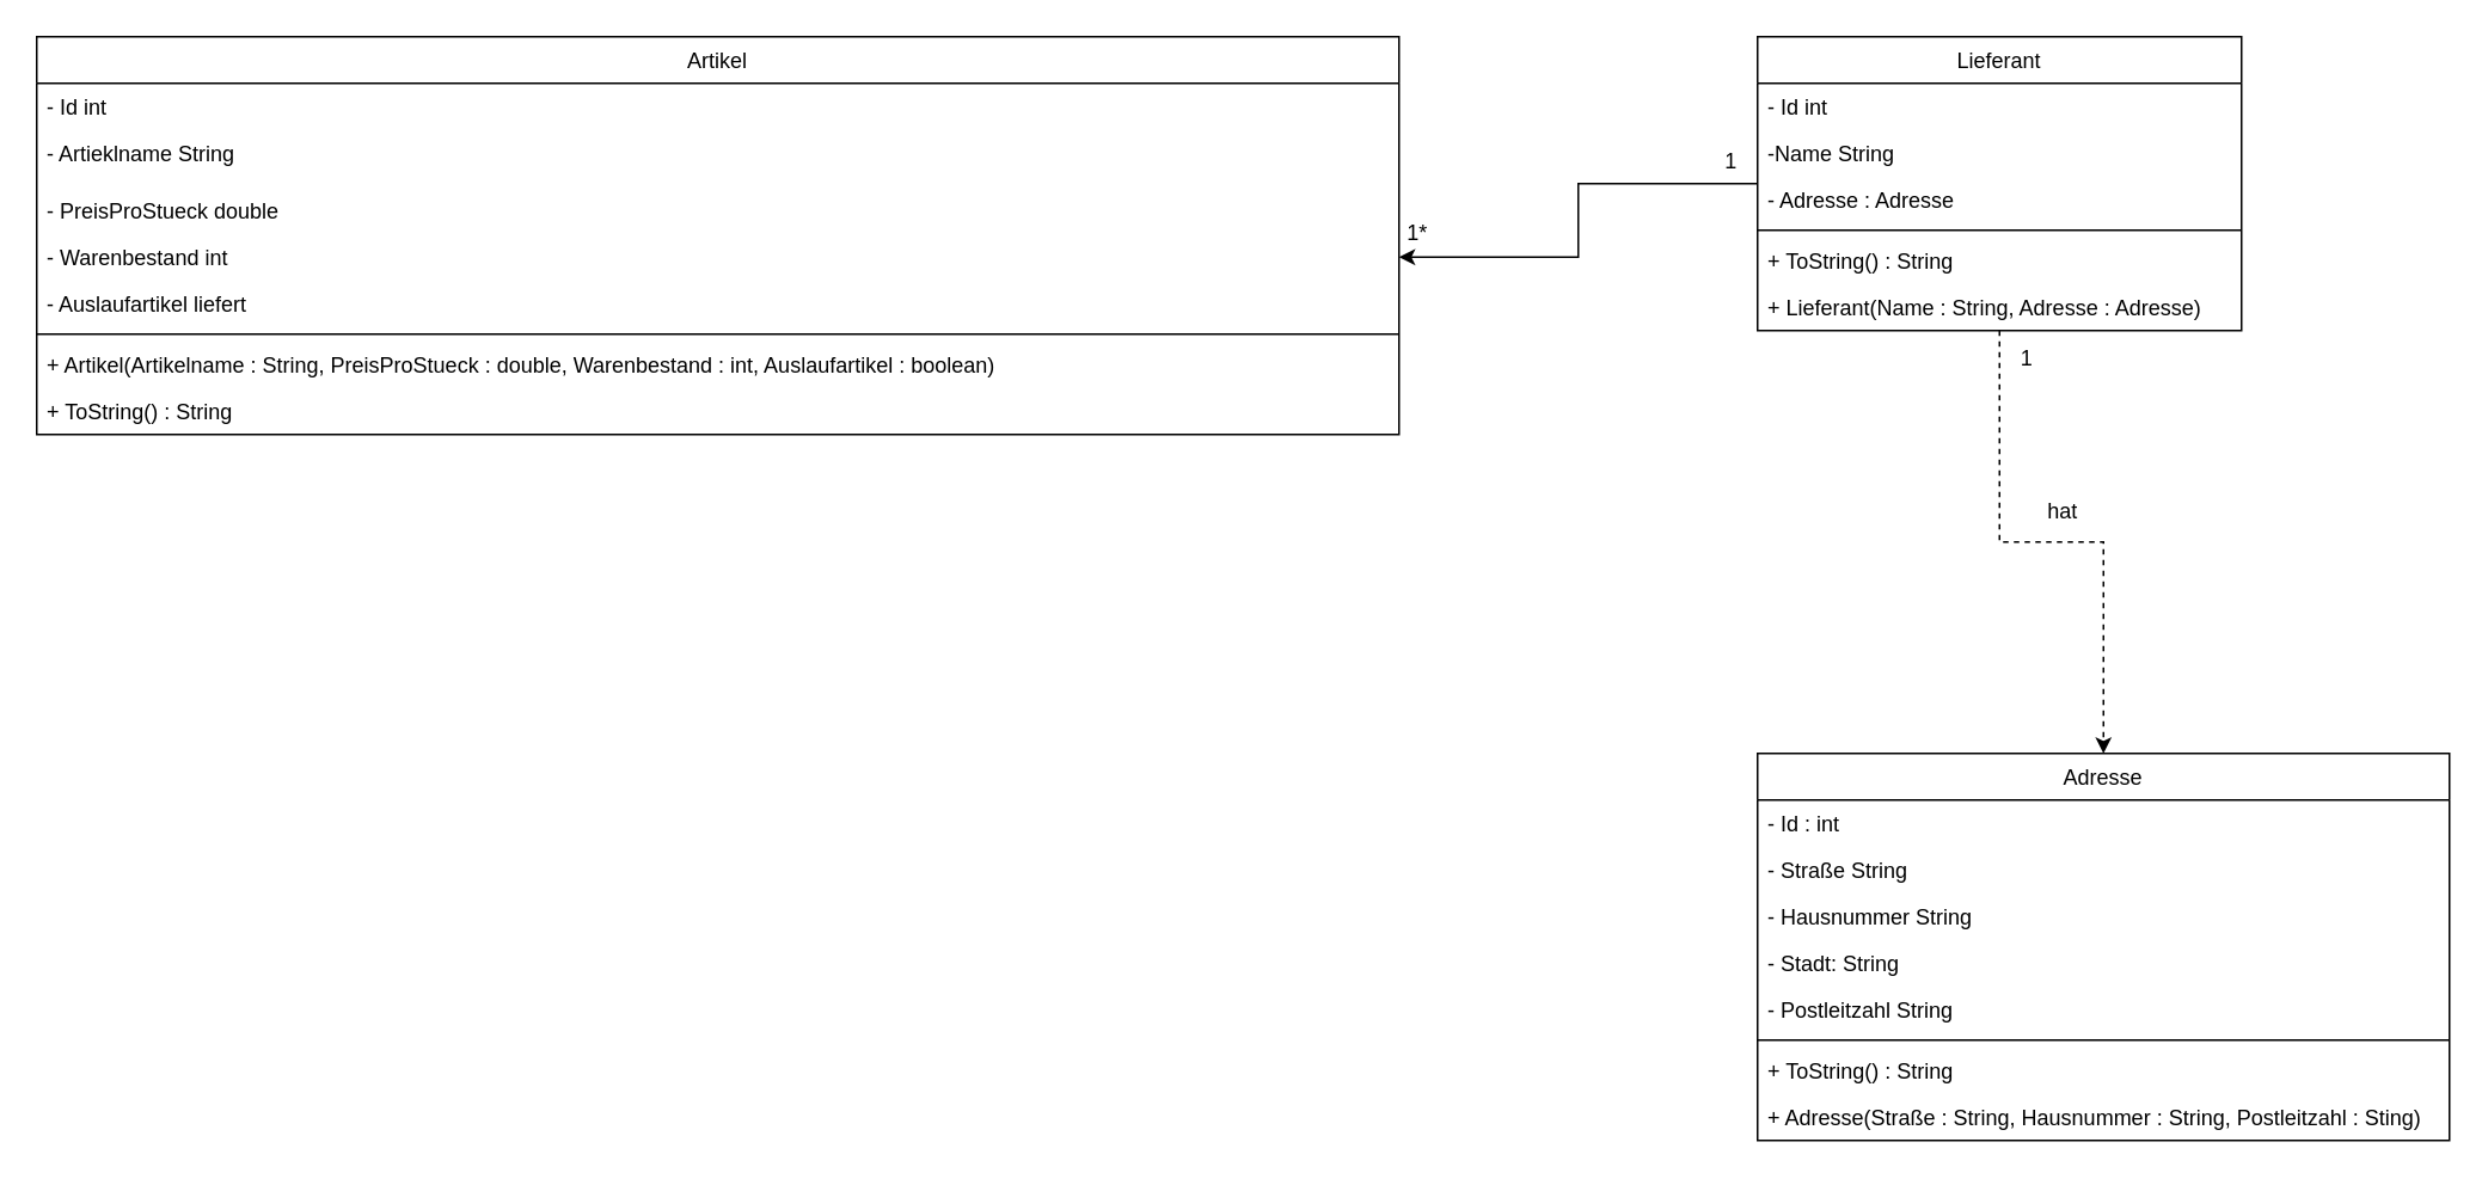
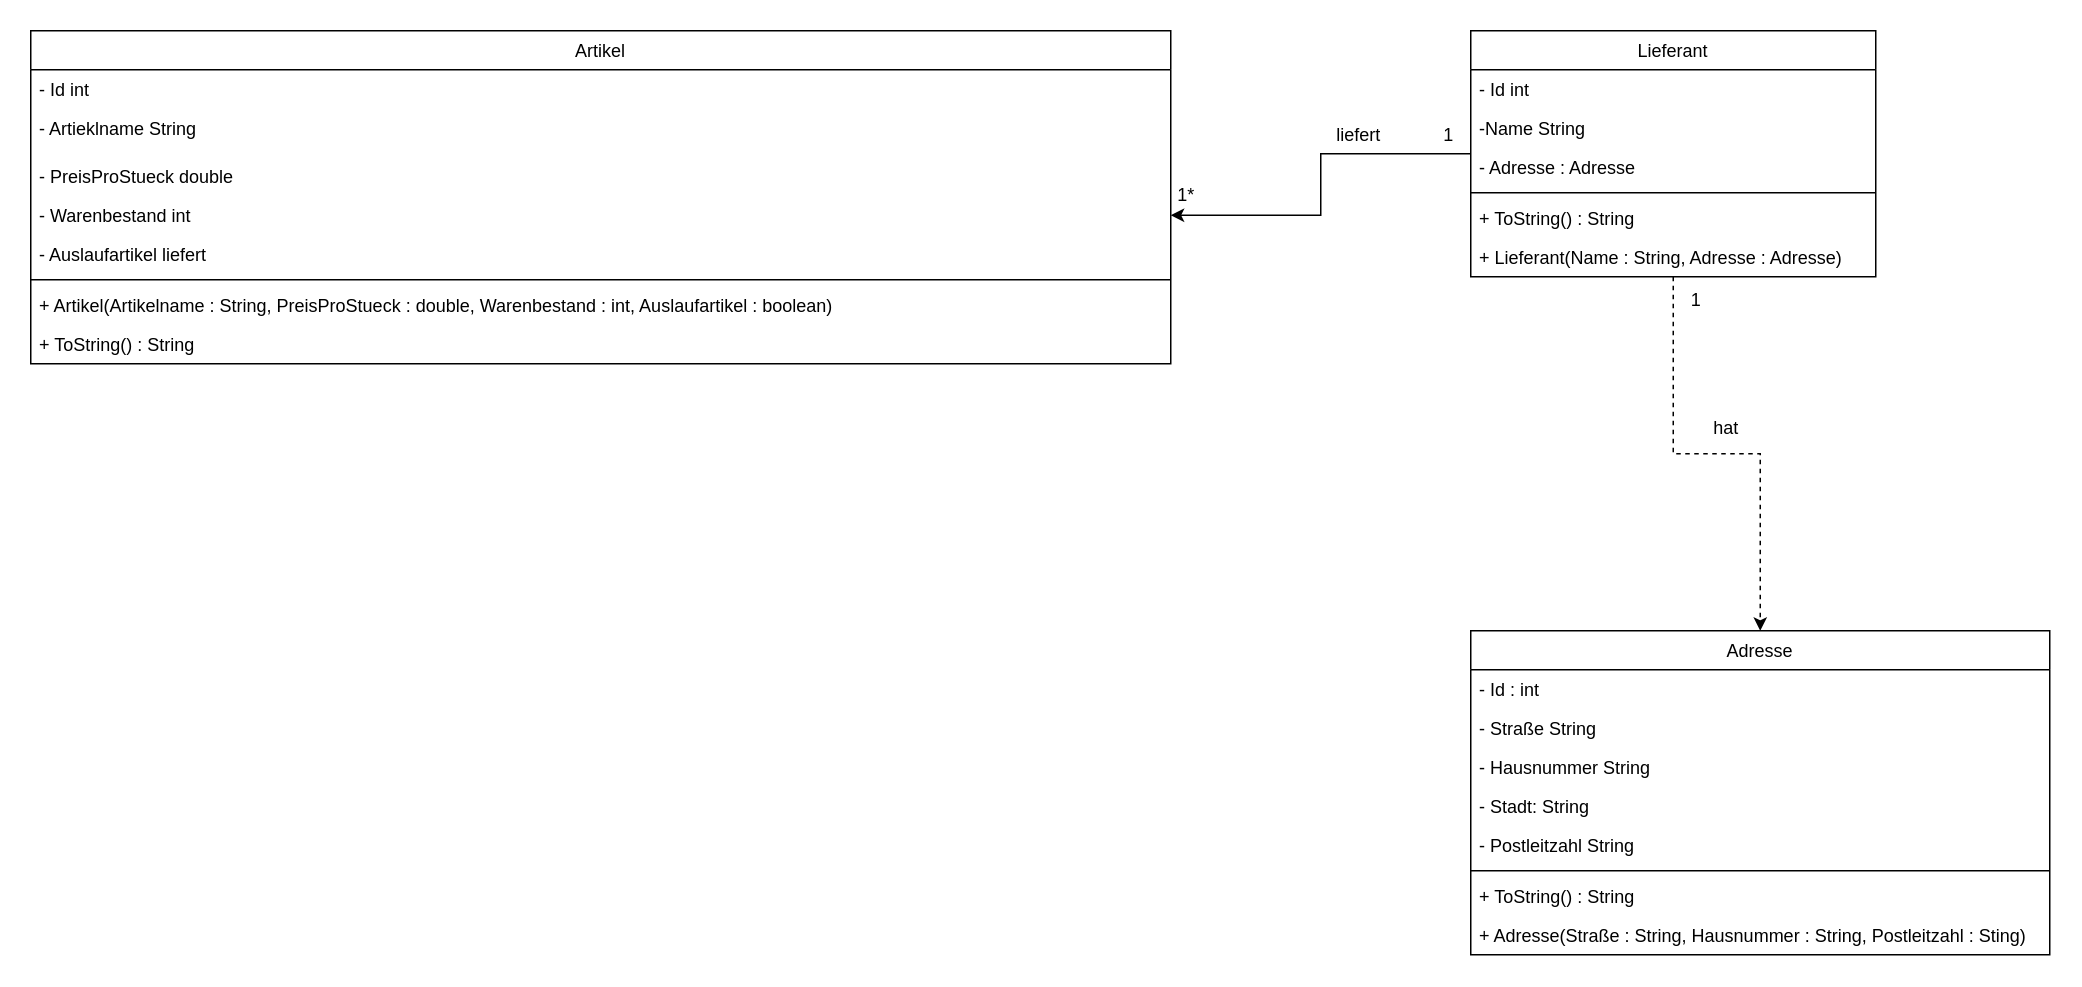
  <mxCell id="0" />
  <mxCell id="1" parent="0" />
  <mxCell id="2" value="Artikel" style="swimlane;fontStyle=0;childLayout=stackLayout;horizontal=1;startSize=26;fillColor=none;horizontalStack=0;resizeParent=1;resizeParentMax=0;resizeLast=0;collapsible=1;marginBottom=0;" vertex="1" parent="1"><mxGeometry x="20" y="20" width="760" height="222" as="geometry" /></mxCell>
  <mxCell id="3" value="- Id int" style="text;strokeColor=none;fillColor=none;align=left;verticalAlign=top;spacingLeft=4;spacingRight=4;overflow=hidden;rotatable=0;points=[[0,0.5],[1,0.5]];portConstraint=eastwest;" vertex="1" parent="2"><mxGeometry y="26" width="760" height="26" as="geometry" /></mxCell>
  <mxCell id="4" value="- Artieklname String" style="text;strokeColor=none;fillColor=none;align=left;verticalAlign=top;spacingLeft=4;spacingRight=4;overflow=hidden;rotatable=0;points=[[0,0.5],[1,0.5]];portConstraint=eastwest;" vertex="1" parent="2"><mxGeometry y="52" width="760" height="32" as="geometry" /></mxCell>
  <mxCell id="5" value="- PreisProStueck double" style="text;strokeColor=none;fillColor=none;align=left;verticalAlign=top;spacingLeft=4;spacingRight=4;overflow=hidden;rotatable=0;points=[[0,0.5],[1,0.5]];portConstraint=eastwest;" vertex="1" parent="2"><mxGeometry y="84" width="760" height="26" as="geometry" /></mxCell>
  <mxCell id="6" value="- Warenbestand int " style="text;strokeColor=none;fillColor=none;align=left;verticalAlign=top;spacingLeft=4;spacingRight=4;overflow=hidden;rotatable=0;points=[[0,0.5],[1,0.5]];portConstraint=eastwest;" vertex="1" parent="2"><mxGeometry y="110" width="760" height="26" as="geometry" /></mxCell>
  <mxCell id="7" value="- Auslaufartikel liefert" style="text;strokeColor=none;fillColor=none;align=left;verticalAlign=top;spacingLeft=4;spacingRight=4;overflow=hidden;rotatable=0;points=[[0,0.5],[1,0.5]];portConstraint=eastwest;" vertex="1" parent="2"><mxGeometry y="136" width="760" height="26" as="geometry" /></mxCell>
  <mxCell id="8" value="" style="line;strokeWidth=1;fillColor=none;align=left;verticalAlign=middle;spacingTop=-1;spacingLeft=3;spacingRight=3;rotatable=0;labelPosition=right;points=[];portConstraint=eastwest;strokeColor=inherit;" vertex="1" parent="2"><mxGeometry y="162" width="760" height="8" as="geometry" /></mxCell>
  <mxCell id="9" value="+ Artikel(Artikelname : String, PreisProStueck : double, Warenbestand : int, Auslaufartikel : boolean)&#10; " style="text;strokeColor=none;fillColor=none;align=left;verticalAlign=top;spacingLeft=4;spacingRight=4;overflow=hidden;rotatable=0;points=[[0,0.5],[1,0.5]];portConstraint=eastwest;" vertex="1" parent="2"><mxGeometry y="170" width="760" height="26" as="geometry" /></mxCell>
  <mxCell id="10" value="+ ToString() : String " style="text;strokeColor=none;fillColor=none;align=left;verticalAlign=top;spacingLeft=4;spacingRight=4;overflow=hidden;rotatable=0;points=[[0,0.5],[1,0.5]];portConstraint=eastwest;" vertex="1" parent="2"><mxGeometry y="196" width="760" height="26" as="geometry" /></mxCell>
  <mxCell id="11" style="edgeStyle=orthogonalEdgeStyle;rounded=0;orthogonalLoop=1;jettySize=auto;html=1;dashed=1;" edge="1" parent="1" source="13" target="20"><mxGeometry relative="1" as="geometry" /></mxCell>
  <mxCell id="12" style="edgeStyle=orthogonalEdgeStyle;rounded=0;orthogonalLoop=1;jettySize=auto;html=1;entryX=1;entryY=0.5;entryDx=0;entryDy=0;" edge="1" parent="1" source="13" target="6"><mxGeometry relative="1" as="geometry" /></mxCell>
  <mxCell id="13" value="Lieferant" style="swimlane;fontStyle=0;childLayout=stackLayout;horizontal=1;startSize=26;fillColor=none;horizontalStack=0;resizeParent=1;resizeParentMax=0;resizeLast=0;collapsible=1;marginBottom=0;" vertex="1" parent="1"><mxGeometry x="980" y="20" width="270" height="164" as="geometry" /></mxCell>
  <mxCell id="14" value="- Id int" style="text;strokeColor=none;fillColor=none;align=left;verticalAlign=top;spacingLeft=4;spacingRight=4;overflow=hidden;rotatable=0;points=[[0,0.5],[1,0.5]];portConstraint=eastwest;" vertex="1" parent="13"><mxGeometry y="26" width="270" height="26" as="geometry" /></mxCell>
  <mxCell id="15" value="-Name String" style="text;strokeColor=none;fillColor=none;align=left;verticalAlign=top;spacingLeft=4;spacingRight=4;overflow=hidden;rotatable=0;points=[[0,0.5],[1,0.5]];portConstraint=eastwest;" vertex="1" parent="13"><mxGeometry y="52" width="270" height="26" as="geometry" /></mxCell>
  <mxCell id="16" value="- Adresse : Adresse" style="text;strokeColor=none;fillColor=none;align=left;verticalAlign=top;spacingLeft=4;spacingRight=4;overflow=hidden;rotatable=0;points=[[0,0.5],[1,0.5]];portConstraint=eastwest;" vertex="1" parent="13"><mxGeometry y="78" width="270" height="26" as="geometry" /></mxCell>
  <mxCell id="17" value="" style="line;strokeWidth=1;fillColor=none;align=left;verticalAlign=middle;spacingTop=-1;spacingLeft=3;spacingRight=3;rotatable=0;labelPosition=right;points=[];portConstraint=eastwest;strokeColor=inherit;" vertex="1" parent="13"><mxGeometry y="104" width="270" height="8" as="geometry" /></mxCell>
  <mxCell id="18" value="+ ToString() : String " style="text;strokeColor=none;fillColor=none;align=left;verticalAlign=top;spacingLeft=4;spacingRight=4;overflow=hidden;rotatable=0;points=[[0,0.5],[1,0.5]];portConstraint=eastwest;" vertex="1" parent="13"><mxGeometry y="112" width="270" height="26" as="geometry" /></mxCell>
  <mxCell id="19" value="+ Lieferant(Name : String, Adresse : Adresse)" style="text;strokeColor=none;fillColor=none;align=left;verticalAlign=top;spacingLeft=4;spacingRight=4;overflow=hidden;rotatable=0;points=[[0,0.5],[1,0.5]];portConstraint=eastwest;" vertex="1" parent="13"><mxGeometry y="138" width="270" height="26" as="geometry" /></mxCell>
  <mxCell id="20" value="Adresse" style="swimlane;fontStyle=0;childLayout=stackLayout;horizontal=1;startSize=26;fillColor=none;horizontalStack=0;resizeParent=1;resizeParentMax=0;resizeLast=0;collapsible=1;marginBottom=0;" vertex="1" parent="1"><mxGeometry x="980" y="420" width="386" height="216" as="geometry" /></mxCell>
  <mxCell id="21" value="- Id : int" style="text;strokeColor=none;fillColor=none;align=left;verticalAlign=top;spacingLeft=4;spacingRight=4;overflow=hidden;rotatable=0;points=[[0,0.5],[1,0.5]];portConstraint=eastwest;" vertex="1" parent="20"><mxGeometry y="26" width="386" height="26" as="geometry" /></mxCell>
  <mxCell id="22" value="- Straße String" style="text;strokeColor=none;fillColor=none;align=left;verticalAlign=top;spacingLeft=4;spacingRight=4;overflow=hidden;rotatable=0;points=[[0,0.5],[1,0.5]];portConstraint=eastwest;" vertex="1" parent="20"><mxGeometry y="52" width="386" height="26" as="geometry" /></mxCell>
  <mxCell id="23" value="- Hausnummer String" style="text;strokeColor=none;fillColor=none;align=left;verticalAlign=top;spacingLeft=4;spacingRight=4;overflow=hidden;rotatable=0;points=[[0,0.5],[1,0.5]];portConstraint=eastwest;" vertex="1" parent="20"><mxGeometry y="78" width="386" height="26" as="geometry" /></mxCell>
  <mxCell id="24" value="- Stadt: String" style="text;strokeColor=none;fillColor=none;align=left;verticalAlign=top;spacingLeft=4;spacingRight=4;overflow=hidden;rotatable=0;points=[[0,0.5],[1,0.5]];portConstraint=eastwest;" vertex="1" parent="20"><mxGeometry y="104" width="386" height="26" as="geometry" /></mxCell>
  <mxCell id="25" value="- Postleitzahl String" style="text;strokeColor=none;fillColor=none;align=left;verticalAlign=top;spacingLeft=4;spacingRight=4;overflow=hidden;rotatable=0;points=[[0,0.5],[1,0.5]];portConstraint=eastwest;" vertex="1" parent="20"><mxGeometry y="130" width="386" height="26" as="geometry" /></mxCell>
  <mxCell id="26" value="" style="line;strokeWidth=1;fillColor=none;align=left;verticalAlign=middle;spacingTop=-1;spacingLeft=3;spacingRight=3;rotatable=0;labelPosition=right;points=[];portConstraint=eastwest;strokeColor=inherit;" vertex="1" parent="20"><mxGeometry y="156" width="386" height="8" as="geometry" /></mxCell>
  <mxCell id="27" value="+ ToString() : String " style="text;strokeColor=none;fillColor=none;align=left;verticalAlign=top;spacingLeft=4;spacingRight=4;overflow=hidden;rotatable=0;points=[[0,0.5],[1,0.5]];portConstraint=eastwest;" vertex="1" parent="20"><mxGeometry y="164" width="386" height="26" as="geometry" /></mxCell>
  <mxCell id="28" value="+ Adresse(Straße : String, Hausnummer : String, Postleitzahl : Sting)" style="text;strokeColor=none;fillColor=none;align=left;verticalAlign=top;spacingLeft=4;spacingRight=4;overflow=hidden;rotatable=0;points=[[0,0.5],[1,0.5]];portConstraint=eastwest;" vertex="1" parent="20"><mxGeometry y="190" width="386" height="26" as="geometry" /></mxCell>
  <mxCell id="29" value="1" style="text;html=1;align=center;verticalAlign=middle;resizable=0;points=[];autosize=1;strokeColor=none;fillColor=none;" vertex="1" parent="1"><mxGeometry x="950" y="75" width="30" height="30" as="geometry" /></mxCell>
  <mxCell id="30" value="1*" style="text;html=1;align=center;verticalAlign=middle;resizable=0;points=[];autosize=1;strokeColor=none;fillColor=none;" vertex="1" parent="1"><mxGeometry x="775" y="115" width="30" height="30" as="geometry" /></mxCell>
+ <mxCell id="31" value="liefert" style="text;html=1;align=center;verticalAlign=middle;resizable=0;points=[];autosize=1;strokeColor=none;fillColor=none;" vertex="1" parent="1"><mxGeometry x="880" y="75" width="50" height="30" as="geometry" /></mxCell>
  <mxCell id="32" value="hat" style="text;html=1;align=center;verticalAlign=middle;resizable=0;points=[];autosize=1;strokeColor=none;fillColor=none;" vertex="1" parent="1"><mxGeometry x="1130" y="270" width="40" height="30" as="geometry" /></mxCell>
  <mxCell id="33" value="1" style="text;html=1;align=center;verticalAlign=middle;resizable=0;points=[];autosize=1;strokeColor=none;fillColor=none;" vertex="1" parent="1"><mxGeometry x="1115" y="185" width="30" height="30" as="geometry" /></mxCell>
